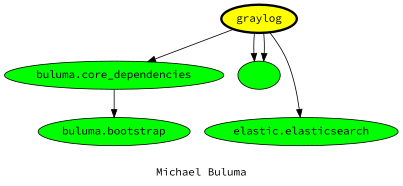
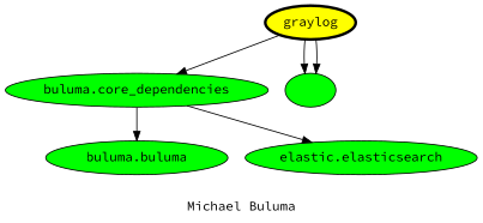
  digraph {
    fontname="Source Code Pro"
    label="Michael Buluma"
    node [fillcolor=green fontname="Source Code Pro" style=filled]
    edge [fontname="Source Code Pro"]
    graylog [fillcolor=yellow penwidth=3]
    "buluma.core_dependencies"
    ""
    "elastic.elasticsearch"
-   "buluma.bootstrap"
+   "buluma.bootstrap" [label="buluma.buluma"]
    graylog -> "buluma.core_dependencies"
    graylog -> ""
    graylog -> ""
-   graylog -> "elastic.elasticsearch"
+   "buluma.core_dependencies" -> "elastic.elasticsearch"
    "buluma.core_dependencies" -> "buluma.bootstrap"
  }
